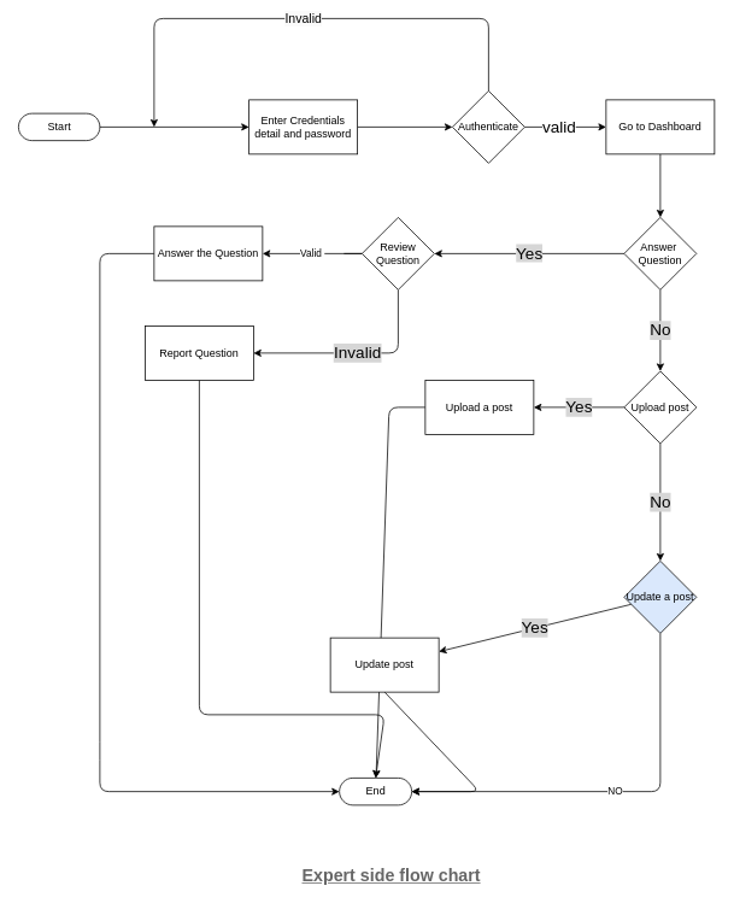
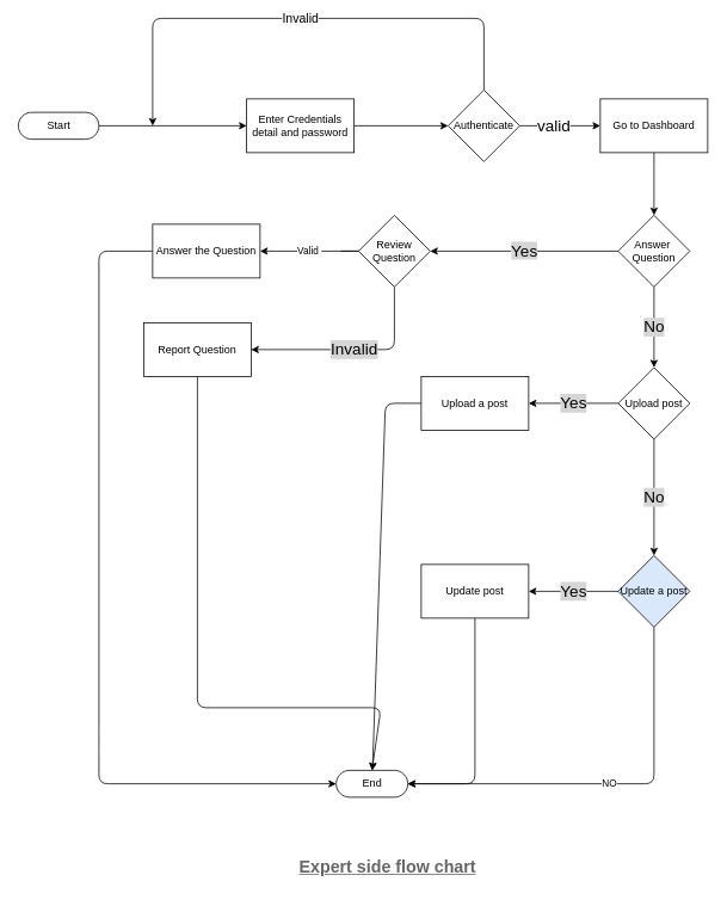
  <mxCell id="0" />
  <mxCell id="1" parent="0" />
  <mxCell id="2" style="edgeStyle=none;html=1;exitX=1;exitY=0.5;exitDx=0;exitDy=0;entryX=0;entryY=0.5;entryDx=0;entryDy=0;" parent="1" source="3" target="6" edge="1"><mxGeometry relative="1" as="geometry" /></mxCell>
  <mxCell id="3" value="Enter Credentials detail and password" style="rounded=0;whiteSpace=wrap;html=1;" parent="1" vertex="1"><mxGeometry x="275" y="110" width="120" height="60" as="geometry" /></mxCell>
  <mxCell id="4" value="" style="edgeStyle=none;html=1;fontSize=18;fontColor=#000000;" parent="1" source="6" target="8" edge="1"><mxGeometry relative="1" as="geometry" /></mxCell>
  <mxCell id="5" value="&lt;font style=&quot;font-size: 14px&quot;&gt;Invalid&lt;/font&gt;" style="edgeStyle=none;html=1;exitX=0.5;exitY=0;exitDx=0;exitDy=0;labelBackgroundColor=#FAFAFA;fontColor=#000000;" parent="1" source="6" edge="1"><mxGeometry relative="1" as="geometry"><mxPoint x="170" y="140" as="targetPoint" /><Array as="points"><mxPoint x="540" y="20" /><mxPoint x="170" y="20" /></Array></mxGeometry></mxCell>
  <mxCell id="6" value="Authenticate" style="rhombus;whiteSpace=wrap;html=1;" parent="1" vertex="1"><mxGeometry x="500" y="100" width="80" height="80" as="geometry" /></mxCell>
  <mxCell id="7" value="" style="edgeStyle=none;html=1;fontSize=18;fontColor=#000000;" parent="1" source="8" target="12" edge="1"><mxGeometry relative="1" as="geometry" /></mxCell>
  <mxCell id="8" value="Go to Dashboard" style="whiteSpace=wrap;html=1;" parent="1" vertex="1"><mxGeometry x="670" y="110" width="120" height="60" as="geometry" /></mxCell>
  <mxCell id="9" value="&lt;font style=&quot;font-size: 18px&quot;&gt;valid&lt;/font&gt;" style="edgeLabel;html=1;align=center;verticalAlign=middle;resizable=0;points=[];rotation=0;labelBackgroundColor=#FFFFFF;fontColor=#000000;" parent="1" vertex="1" connectable="0"><mxGeometry x="570" y="50" as="geometry"><mxPoint x="47" y="90" as="offset" /></mxGeometry></mxCell>
  <mxCell id="10" value="&lt;span style=&quot;background-color: rgb(214 , 214 , 214)&quot;&gt;Yes&lt;/span&gt;" style="edgeStyle=none;html=1;fontSize=18;fontColor=#000000;entryX=1;entryY=0.5;entryDx=0;entryDy=0;" parent="1" source="12" target="16" edge="1"><mxGeometry relative="1" as="geometry"><mxPoint x="500" y="280" as="targetPoint" /></mxGeometry></mxCell>
  <mxCell id="11" value="No" style="edgeStyle=none;html=1;labelBackgroundColor=#D6D6D6;fontSize=18;fontColor=#000000;" parent="1" source="12" edge="1"><mxGeometry relative="1" as="geometry"><mxPoint x="730" y="410" as="targetPoint" /></mxGeometry></mxCell>
  <mxCell id="12" value="Answer&amp;nbsp; Question" style="rhombus;whiteSpace=wrap;html=1;" parent="1" vertex="1"><mxGeometry x="690" y="240" width="80" height="80" as="geometry" /></mxCell>
  <mxCell id="13" value="" style="edgeStyle=none;html=1;labelBackgroundColor=#D6D6D6;fontSize=18;fontColor=#000000;startArrow=none;exitX=0;exitY=0.5;exitDx=0;exitDy=0;entryX=0;entryY=0.5;entryDx=0;entryDy=0;entryPerimeter=0;" parent="1" source="31" target="30" edge="1"><mxGeometry relative="1" as="geometry"><Array as="points"><mxPoint x="110" y="280" /><mxPoint x="110" y="830" /><mxPoint x="110" y="875" /></Array><mxPoint x="380" y="875" as="targetPoint" /></mxGeometry></mxCell>
  <mxCell id="14" value="Invalid" style="edgeStyle=none;html=1;labelBackgroundColor=#D6D6D6;fontSize=18;fontColor=#000000;exitX=0.5;exitY=1;exitDx=0;exitDy=0;entryX=1;entryY=0.5;entryDx=0;entryDy=0;" parent="1" source="16" target="33" edge="1"><mxGeometry relative="1" as="geometry"><mxPoint x="290" y="390" as="targetPoint" /><Array as="points"><mxPoint x="440" y="390" /></Array></mxGeometry></mxCell>
  <mxCell id="15" value="Valid&amp;nbsp;" style="edgeStyle=none;html=1;" parent="1" source="16" target="31" edge="1"><mxGeometry relative="1" as="geometry" /></mxCell>
  <mxCell id="16" value="Review Question" style="rhombus;whiteSpace=wrap;html=1;" parent="1" vertex="1"><mxGeometry x="400" y="240" width="80" height="80" as="geometry" /></mxCell>
  <mxCell id="17" value="" style="edgeStyle=none;html=1;labelBackgroundColor=#D6D6D6;fontSize=18;fontColor=#000000;endArrow=none;" parent="1" target="16" edge="1"><mxGeometry relative="1" as="geometry"><mxPoint x="380" y="280" as="sourcePoint" /><mxPoint x="105" y="280" as="targetPoint" /></mxGeometry></mxCell>
  <mxCell id="18" value="No" style="edgeStyle=none;html=1;labelBackgroundColor=#D6D6D6;fontSize=18;fontColor=#000000;entryX=0.5;entryY=0;entryDx=0;entryDy=0;exitX=0.5;exitY=1;exitDx=0;exitDy=0;" parent="1" source="20" target="25" edge="1"><mxGeometry relative="1" as="geometry" /></mxCell>
  <mxCell id="19" value="Yes" style="edgeStyle=none;html=1;labelBackgroundColor=#D6D6D6;fontSize=18;fontColor=#000000;entryX=1;entryY=0.5;entryDx=0;entryDy=0;" parent="1" source="20" target="22" edge="1"><mxGeometry relative="1" as="geometry"><mxPoint x="610" y="450" as="targetPoint" /></mxGeometry></mxCell>
  <mxCell id="20" value="Upload post" style="rhombus;whiteSpace=wrap;html=1;" parent="1" vertex="1"><mxGeometry x="690" y="410" width="80" height="80" as="geometry" /></mxCell>
  <mxCell id="21" style="edgeStyle=none;html=1;exitX=0;exitY=0.5;exitDx=0;exitDy=0;" parent="1" source="22" target="30" edge="1"><mxGeometry relative="1" as="geometry"><mxPoint x="260" y="450.333" as="targetPoint" /><Array as="points"><mxPoint x="430" y="450" /></Array></mxGeometry></mxCell>
  <mxCell id="22" value="Upload a post" style="whiteSpace=wrap;html=1;" parent="1" vertex="1"><mxGeometry x="470" y="420" width="120" height="60" as="geometry" /></mxCell>
  <mxCell id="23" value="Yes" style="edgeStyle=none;html=1;labelBackgroundColor=#D6D6D6;fontSize=18;fontColor=#000000;" parent="1" source="25" target="27" edge="1"><mxGeometry relative="1" as="geometry" /></mxCell>
  <mxCell id="24" value="NO" style="edgeStyle=none;html=1;exitX=0.5;exitY=1;exitDx=0;exitDy=0;entryX=1;entryY=0.5;entryDx=0;entryDy=0;entryPerimeter=0;" parent="1" source="25" target="30" edge="1"><mxGeometry relative="1" as="geometry"><mxPoint x="730" y="570" as="targetPoint" /><Array as="points"><mxPoint x="730" y="875" /></Array></mxGeometry></mxCell>
  <mxCell id="25" value="Update a post" style="rhombus;whiteSpace=wrap;html=1;fillColor=#dae8fc;" parent="1" vertex="1"><mxGeometry x="690" y="620" width="80" height="80" as="geometry" /></mxCell>
  <mxCell id="26" style="edgeStyle=none;html=1;exitX=0.5;exitY=1;exitDx=0;exitDy=0;entryX=1;entryY=0.5;entryDx=0;entryDy=0;entryPerimeter=0;" parent="1" source="27" target="30" edge="1"><mxGeometry relative="1" as="geometry"><Array as="points"><mxPoint x="530" y="875" /></Array></mxGeometry></mxCell>
- <mxCell id="27" value="Update post" style="whiteSpace=wrap;html=1;" parent="1" vertex="1"><mxGeometry x="365" y="705" width="120" height="60" as="geometry" /></mxCell>
+ <mxCell id="27" value="Update post" style="whiteSpace=wrap;html=1;" parent="1" vertex="1"><mxGeometry x="470" y="630" width="120" height="60" as="geometry" /></mxCell>
  <mxCell id="28" style="edgeStyle=none;html=1;exitX=1;exitY=0.5;exitDx=0;exitDy=0;exitPerimeter=0;entryX=0;entryY=0.5;entryDx=0;entryDy=0;" parent="1" source="29" target="3" edge="1"><mxGeometry relative="1" as="geometry"><Array as="points"><mxPoint x="80" y="140" /></Array></mxGeometry></mxCell>
  <mxCell id="29" value="Start" style="html=1;dashed=0;whitespace=wrap;shape=mxgraph.dfd.start" parent="1" vertex="1"><mxGeometry x="20" y="125" width="90" height="30" as="geometry" /></mxCell>
  <mxCell id="30" value="End" style="html=1;dashed=0;whitespace=wrap;shape=mxgraph.dfd.start" parent="1" vertex="1"><mxGeometry x="375" y="860" width="80" height="30" as="geometry" /></mxCell>
  <mxCell id="31" value="Answer the Question" style="whiteSpace=wrap;html=1;" parent="1" vertex="1"><mxGeometry x="170" y="250" width="120" height="60" as="geometry" /></mxCell>
  <mxCell id="32" style="edgeStyle=none;html=1;exitX=0.5;exitY=1;exitDx=0;exitDy=0;entryX=0.5;entryY=0.5;entryDx=0;entryDy=-15.0;entryPerimeter=0;" parent="1" source="33" target="30" edge="1"><mxGeometry relative="1" as="geometry"><mxPoint x="220" y="400" as="sourcePoint" /><Array as="points"><mxPoint x="220" y="790" /><mxPoint x="425" y="790" /></Array><mxPoint x="400" y="860" as="targetPoint" /></mxGeometry></mxCell>
  <mxCell id="33" value="Report Question" style="rounded=0;whiteSpace=wrap;html=1;" parent="1" vertex="1"><mxGeometry x="160" y="360" width="120" height="60" as="geometry" /></mxCell>
  <mxCell id="34" value="&lt;b&gt;&lt;font style=&quot;font-size: 19px&quot;&gt;&lt;u&gt;Expert side flow chart&lt;/u&gt;&lt;/font&gt;&lt;/b&gt;" style="strokeWidth=1;shadow=0;dashed=0;align=center;html=1;shape=mxgraph.mockup.text.textBox;fontColor=#666666;align=left;fontSize=17;spacingLeft=4;spacingTop=-3;strokeColor=none;mainText=;fillColor=none;" parent="1" vertex="1"><mxGeometry x="328" y="950" width="195" height="40" as="geometry" /></mxCell>
